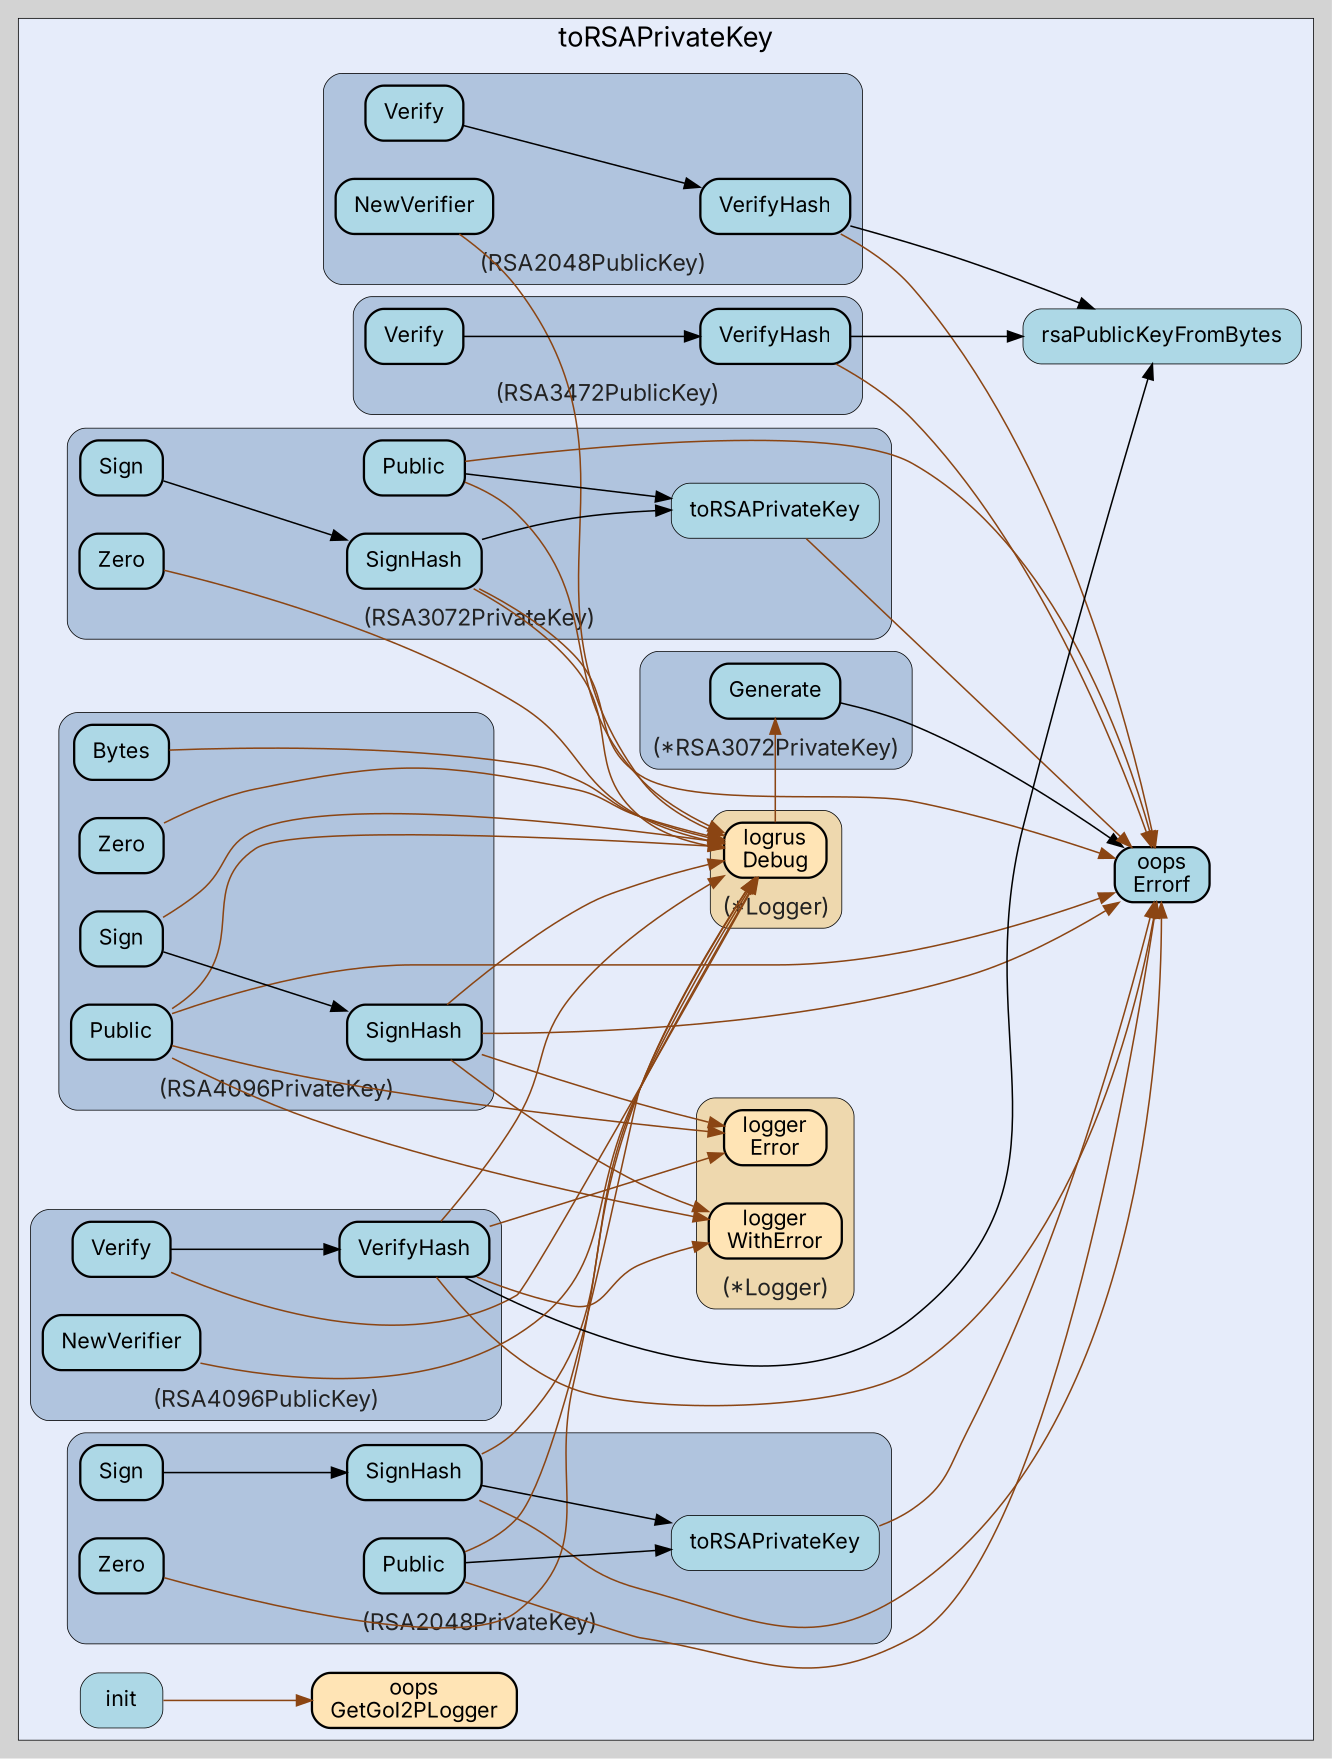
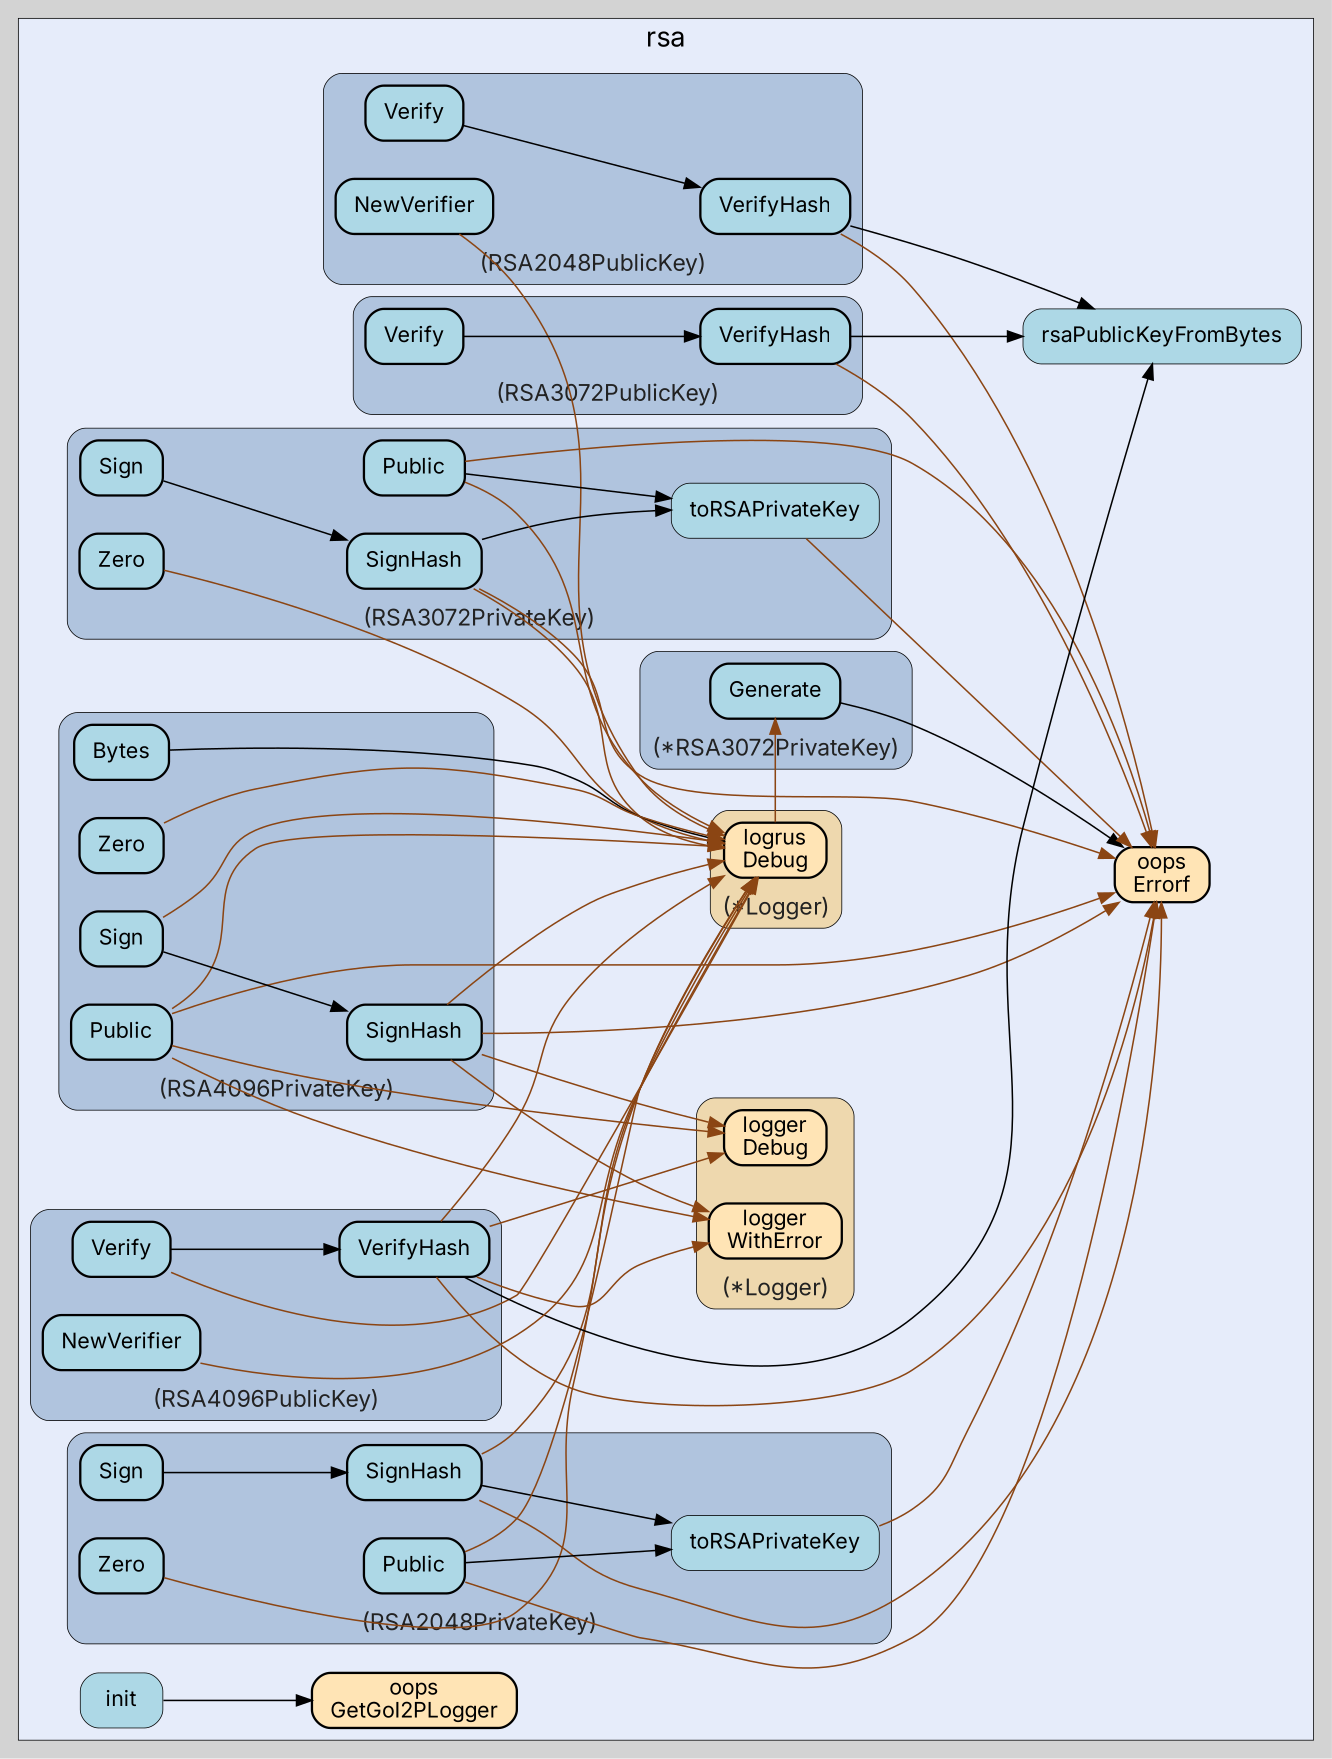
  digraph {
    bgcolor=lightgray
    fontname=Inter
    fontsize=14
    labeljust=l
    nodesep=0.35
    penwidth=0.5
    rankdir=LR
    style=solid
    node [fillcolor=lightblue fontname=Inter margin="0.16,0.0" penwidth=1.5 shape=box style="filled,rounded"]
    edge [color=saddlebrown fontname=Inter minlen=2]
    n1 [label=Generate]
    n2 [fillcolor=moccasin label="logger\nWithError"]
-   n3 [fillcolor=moccasin label="logger\nError"]
+   n3 [fillcolor=moccasin label="logger\nDebug"]
    n4 [fillcolor=moccasin label="logrus\nDebug"]
    n5 [label=toRSAPrivateKey penwidth=0.5]
    n6 [label=Zero]
    n7 [label=SignHash]
    n8 [label=Sign]
    n9 [label=Public]
    n10 [label=VerifyHash]
    n11 [label=Verify]
    n12 [label=NewVerifier]
    n13 [label=Zero]
    n14 [label=toRSAPrivateKey penwidth=0.5]
    n15 [label=SignHash]
    n16 [label=Sign]
    n17 [label=Public]
    n18 [label=VerifyHash]
    n19 [label=Verify]
    n20 [label=Bytes]
    n21 [label=Public]
    n22 [label=Sign]
    n23 [label=SignHash]
    n24 [label=Zero]
    n25 [label=Verify]
    n26 [label=VerifyHash]
    n27 [label=NewVerifier]
    n28 [label=rsaPublicKeyFromBytes penwidth=0.5]
-   n29 [label="oops\nErrorf"]
+   n29 [fillcolor=moccasin label="oops\nErrorf"]
    n30 [label=init penwidth=0.5]
    n31 [fillcolor=moccasin label="oops\nGetGoI2PLogger"]
    subgraph cluster_1 {
      bgcolor="#e6ecfa"
      fontsize=18
-     label=toRSAPrivateKey
+     label=rsa
      labeljust=c
      labelloc=t
      n28
      n29
      n30
      n31
      subgraph cluster_2 {
        bgcolor="#e6ecfa"
        fillcolor=lightsteelblue
        fontcolor="#222222"
        fontsize=15
        label="(*RSA3072PrivateKey)"
        labeljust=c
        labelloc=b
        style="rounded,filled"
        n1
      }
      subgraph cluster_3 {
        bgcolor="#e6ecfa"
        fillcolor=wheat2
        fontcolor="#222222"
        fontsize=15
        label="(*Logger)"
        labeljust=c
        labelloc=b
        style="rounded,filled"
        n2
        n3
      }
      subgraph cluster_4 {
        bgcolor="#e6ecfa"
        fillcolor=wheat2
        fontcolor="#222222"
        fontsize=15
        label="(*Logger)"
        labeljust=c
        labelloc=b
        style="rounded,filled"
        n4
      }
      subgraph cluster_5 {
        bgcolor="#e6ecfa"
        fillcolor=lightsteelblue
        fontcolor="#222222"
        fontsize=15
        label="(RSA2048PrivateKey)"
        labeljust=c
        labelloc=b
        style="rounded,filled"
        n5
        n6
        n7
        n8
        n9
      }
      subgraph cluster_6 {
        bgcolor="#e6ecfa"
        fillcolor=lightsteelblue
        fontcolor="#222222"
        fontsize=15
        label="(RSA2048PublicKey)"
        labeljust=c
        labelloc=b
        style="rounded,filled"
        n10
        n11
        n12
      }
      subgraph cluster_7 {
        bgcolor="#e6ecfa"
        fillcolor=lightsteelblue
        fontcolor="#222222"
        fontsize=15
        label="(RSA3072PrivateKey)"
        labeljust=c
        labelloc=b
        style="rounded,filled"
        n13
        n14
        n15
        n16
        n17
      }
      subgraph cluster_8 {
        bgcolor="#e6ecfa"
        fillcolor=lightsteelblue
        fontcolor="#222222"
        fontsize=15
-       label="(RSA3472PublicKey)"
+       label="(RSA3072PublicKey)"
        labeljust=c
        labelloc=b
        style="rounded,filled"
        n18
        n19
      }
      subgraph cluster_9 {
        bgcolor="#e6ecfa"
        fillcolor=lightsteelblue
        fontcolor="#222222"
        fontsize=15
        label="(RSA4096PrivateKey)"
        labeljust=c
        labelloc=b
        style="rounded,filled"
        n20
        n21
        n22
        n23
        n24
      }
      subgraph cluster_10 {
        bgcolor="#e6ecfa"
        fillcolor=lightsteelblue
        fontcolor="#222222"
        fontsize=15
        label="(RSA4096PublicKey)"
        labeljust=c
        labelloc=b
        style="rounded,filled"
        n25
        n26
        n27
      }
    }
    n1 -> n29 [color=black]
    n4 -> n1
    n5 -> n29
    n6 -> n4
    n7 -> n4
    n7 -> n5 [color=""]
    n7 -> n29
    n8 -> n7 [color=""]
    n9 -> n4
    n9 -> n5 [color=""]
    n9 -> n29
    n10 -> n28 [color=""]
    n10 -> n29
    n11 -> n10 [color=""]
    n12 -> n4
    n13 -> n4
    n14 -> n29
    n15 -> n4
    n15 -> n14 [color=""]
    n15 -> n29
    n16 -> n15 [color=""]
    n17 -> n4
    n17 -> n14 [color=""]
    n17 -> n29
    n18 -> n28 [color=""]
    n18 -> n29
    n19 -> n18 [color=""]
-   n20 -> n4
+   n20 -> n4 [color=black]
    n21 -> n2
    n21 -> n3
    n21 -> n4
    n21 -> n29
    n22 -> n4
    n22 -> n23 [color=""]
    n23 -> n2
    n23 -> n3
    n23 -> n4
    n23 -> n29
    n24 -> n4
    n25 -> n4
    n25 -> n26 [color=""]
    n26 -> n2
    n26 -> n3
    n26 -> n4
    n26 -> n28 [color=""]
    n26 -> n29
    n27 -> n4
-   n30 -> n31
+   n30 -> n31 [color=black]
  }
